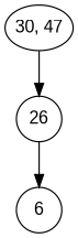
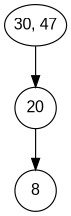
  digraph {
    node [fixedsize=true fontname=Arial shape=circle]
-   20 [label=26]
-   8 [label=6]
+   20
+   8
    n3 [label="30, 47" shape=oval]
    20 -> 8
    n3 -> 20
  }
